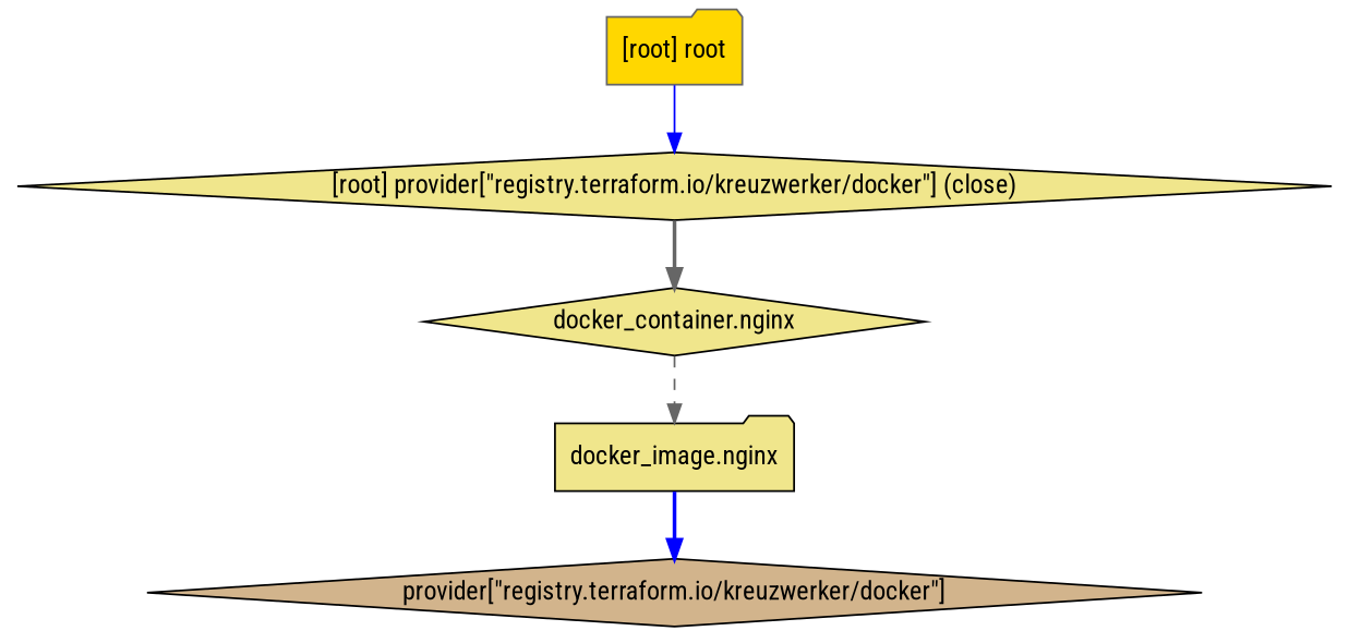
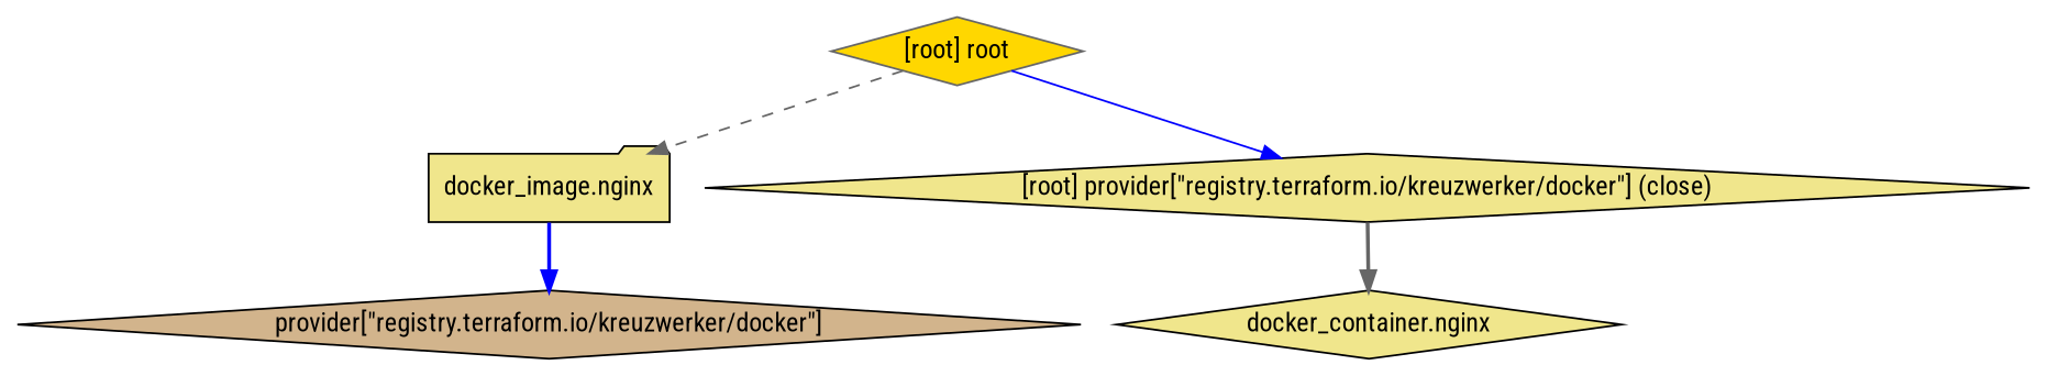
  digraph {
    compound=true
    fontname="Roboto Condensed"
    newrank=true
    node [color=black fillcolor=khaki fontname="Roboto Condensed" shape=diamond style=filled]
    edge [color=gray40 fontname="Roboto Condensed" style=bold]
    n1 [label="docker_container.nginx"]
    n2 [label="docker_image.nginx" shape=folder]
    n3 [fillcolor=tan label="provider[\"registry.terraform.io/kreuzwerker/docker\"]"]
    "[root] provider[\"registry.terraform.io/kreuzwerker/docker\"] (close)"
-   "[root] root" [color=gray40 fillcolor=gold shape=folder]
+   "[root] root" [color=gray40 fillcolor=gold]
    subgraph sub_1 {
      n1
      n2
      n3
      "[root] provider[\"registry.terraform.io/kreuzwerker/docker\"] (close)"
      "[root] root"
    }
-   n1 -> n2 [style=dashed]
+   "[root] root" -> n2 [style=dashed]
    n2 -> n3 [color=blue]
    "[root] provider[\"registry.terraform.io/kreuzwerker/docker\"] (close)" -> n1
    "[root] root" -> "[root] provider[\"registry.terraform.io/kreuzwerker/docker\"] (close)" [color=blue style=solid]
  }
